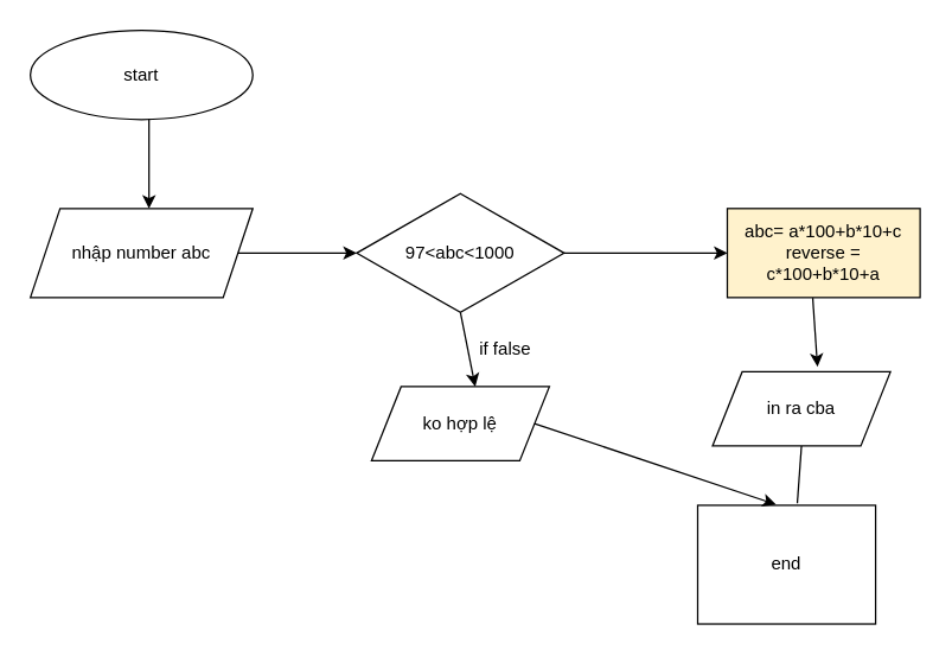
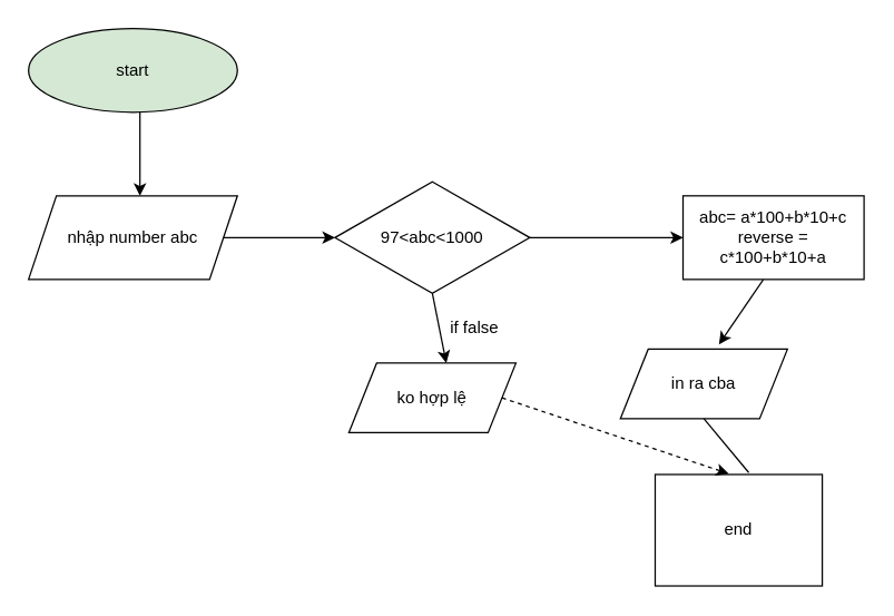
  <mxCell id="0" />
  <mxCell id="1" parent="0" />
- <mxCell id="2" value="start" style="ellipse;whiteSpace=wrap;html=1;" parent="1" vertex="1"><mxGeometry x="20" y="20" width="150" height="60" as="geometry" /></mxCell>
+ <mxCell id="2" value="start" style="ellipse;whiteSpace=wrap;html=1;fillColor=#d5e8d4;" parent="1" vertex="1"><mxGeometry x="20" y="20" width="150" height="60" as="geometry" /></mxCell>
  <mxCell id="3" value="" style="endArrow=classic;html=1;rounded=0;" parent="1" edge="1"><mxGeometry width="50" height="50" relative="1" as="geometry"><mxPoint x="100" y="80" as="sourcePoint" /><mxPoint x="100" y="140" as="targetPoint" /></mxGeometry></mxCell>
  <mxCell id="4" value="nhập number abc" style="shape=parallelogram;perimeter=parallelogramPerimeter;whiteSpace=wrap;html=1;fixedSize=1;" parent="1" vertex="1"><mxGeometry x="20" y="140" width="150" height="60" as="geometry" /></mxCell>
  <mxCell id="5" value="" style="endArrow=classic;html=1;rounded=0;" parent="1" source="4" edge="1"><mxGeometry width="50" height="50" relative="1" as="geometry"><mxPoint x="230" y="280" as="sourcePoint" /><mxPoint x="240" y="170" as="targetPoint" /><Array as="points"><mxPoint x="190" y="170" /></Array></mxGeometry></mxCell>
  <mxCell id="6" value="97&amp;lt;abc&amp;lt;1000" style="rhombus;whiteSpace=wrap;html=1;" parent="1" vertex="1"><mxGeometry x="240" y="130" width="140" height="80" as="geometry" /></mxCell>
  <mxCell id="7" value="" style="endArrow=classic;html=1;rounded=0;exitX=1;exitY=0.5;exitDx=0;exitDy=0;" parent="1" source="6" edge="1"><mxGeometry width="50" height="50" relative="1" as="geometry"><mxPoint x="100" y="199" as="sourcePoint" /><mxPoint x="490" y="170" as="targetPoint" /><Array as="points" /></mxGeometry></mxCell>
  <mxCell id="8" value="" style="endArrow=classic;html=1;rounded=0;exitX=0.5;exitY=1;exitDx=0;exitDy=0;entryX=0.5;entryY=0;entryDx=0;entryDy=0;" parent="1" source="6" edge="1"><mxGeometry width="50" height="50" relative="1" as="geometry"><mxPoint x="230" y="280" as="sourcePoint" /><mxPoint x="320" y="260" as="targetPoint" /></mxGeometry></mxCell>
  <mxCell id="9" value="if false" style="text;html=1;align=center;verticalAlign=middle;resizable=0;points=[];autosize=1;strokeColor=none;fillColor=none;rotation=0;" parent="1" vertex="1"><mxGeometry x="310" y="220" width="60" height="30" as="geometry" /></mxCell>
- <mxCell id="10" value="abc= a*100+b*10+c&lt;br&gt;reverse = c*100+b*10+a" style="rounded=0;whiteSpace=wrap;html=1;fillColor=#fff2cc;" parent="1" vertex="1"><mxGeometry x="490" y="140" width="130" height="60" as="geometry" /></mxCell>
+ <mxCell id="10" value="abc= a*100+b*10+c&lt;br&gt;reverse = c*100+b*10+a" style="rounded=0;whiteSpace=wrap;html=1;" parent="1" vertex="1"><mxGeometry x="490" y="140" width="130" height="60" as="geometry" /></mxCell>
  <mxCell id="11" value="end" style="whiteSpace=wrap;html=1;rounded=0;" parent="1" vertex="1"><mxGeometry x="470" y="340" width="120" height="80" as="geometry" /></mxCell>
  <mxCell id="12" value="ko hợp lệ" style="shape=parallelogram;perimeter=parallelogramPerimeter;whiteSpace=wrap;html=1;fixedSize=1;" parent="1" vertex="1"><mxGeometry x="250" y="260" width="120" height="50" as="geometry" /></mxCell>
- <mxCell id="13" value="in ra cba" style="shape=parallelogram;perimeter=parallelogramPerimeter;whiteSpace=wrap;html=1;fixedSize=1;" parent="1" vertex="1"><mxGeometry x="480" y="250" width="120" height="50" as="geometry" /></mxCell>
+ <mxCell id="13" value="in ra cba" style="shape=parallelogram;perimeter=parallelogramPerimeter;whiteSpace=wrap;html=1;fixedSize=1;" parent="1" vertex="1"><mxGeometry x="445" y="250" width="120" height="50" as="geometry" /></mxCell>
  <mxCell id="14" value="" style="endArrow=classic;html=1;rounded=0;entryX=0.59;entryY=-0.068;entryDx=0;entryDy=0;entryPerimeter=0;exitX=0.443;exitY=1.003;exitDx=0;exitDy=0;exitPerimeter=0;" parent="1" source="10" target="13" edge="1"><mxGeometry width="50" height="50" relative="1" as="geometry"><mxPoint x="490" y="270" as="sourcePoint" /><mxPoint x="540" y="220" as="targetPoint" /></mxGeometry></mxCell>
  <mxCell id="15" value="" style="endArrow=none;html=1;rounded=0;entryX=0.56;entryY=-0.017;entryDx=0;entryDy=0;entryPerimeter=0;exitX=0.5;exitY=1;exitDx=0;exitDy=0;" parent="1" source="13" target="11" edge="1"><mxGeometry width="50" height="50" relative="1" as="geometry"><mxPoint x="490" y="270" as="sourcePoint" /><mxPoint x="540" y="220" as="targetPoint" /></mxGeometry></mxCell>
- <mxCell id="16" value="" style="endArrow=classic;html=1;rounded=0;exitX=1;exitY=0.5;exitDx=0;exitDy=0;entryX=0.44;entryY=-0.007;entryDx=0;entryDy=0;entryPerimeter=0;" parent="1" source="12" target="11" edge="1"><mxGeometry width="50" height="50" relative="1" as="geometry"><mxPoint x="490" y="270" as="sourcePoint" /><mxPoint x="540" y="220" as="targetPoint" /></mxGeometry></mxCell>
+ <mxCell id="16" value="" style="endArrow=classic;html=1;rounded=0;exitX=1;exitY=0.5;exitDx=0;exitDy=0;entryX=0.44;entryY=-0.007;entryDx=0;entryDy=0;entryPerimeter=0;dashed=1;" parent="1" source="12" target="11" edge="1"><mxGeometry width="50" height="50" relative="1" as="geometry"><mxPoint x="490" y="270" as="sourcePoint" /><mxPoint x="540" y="220" as="targetPoint" /></mxGeometry></mxCell>
